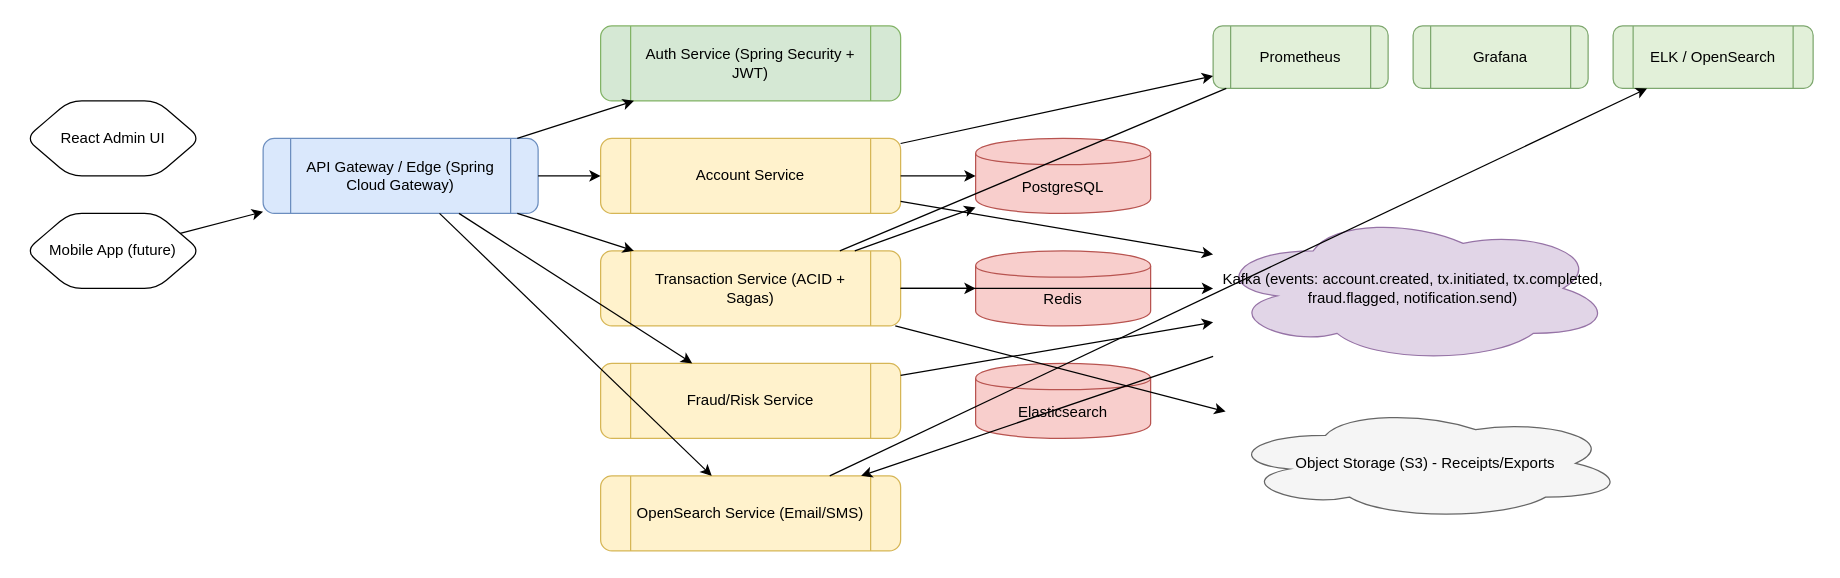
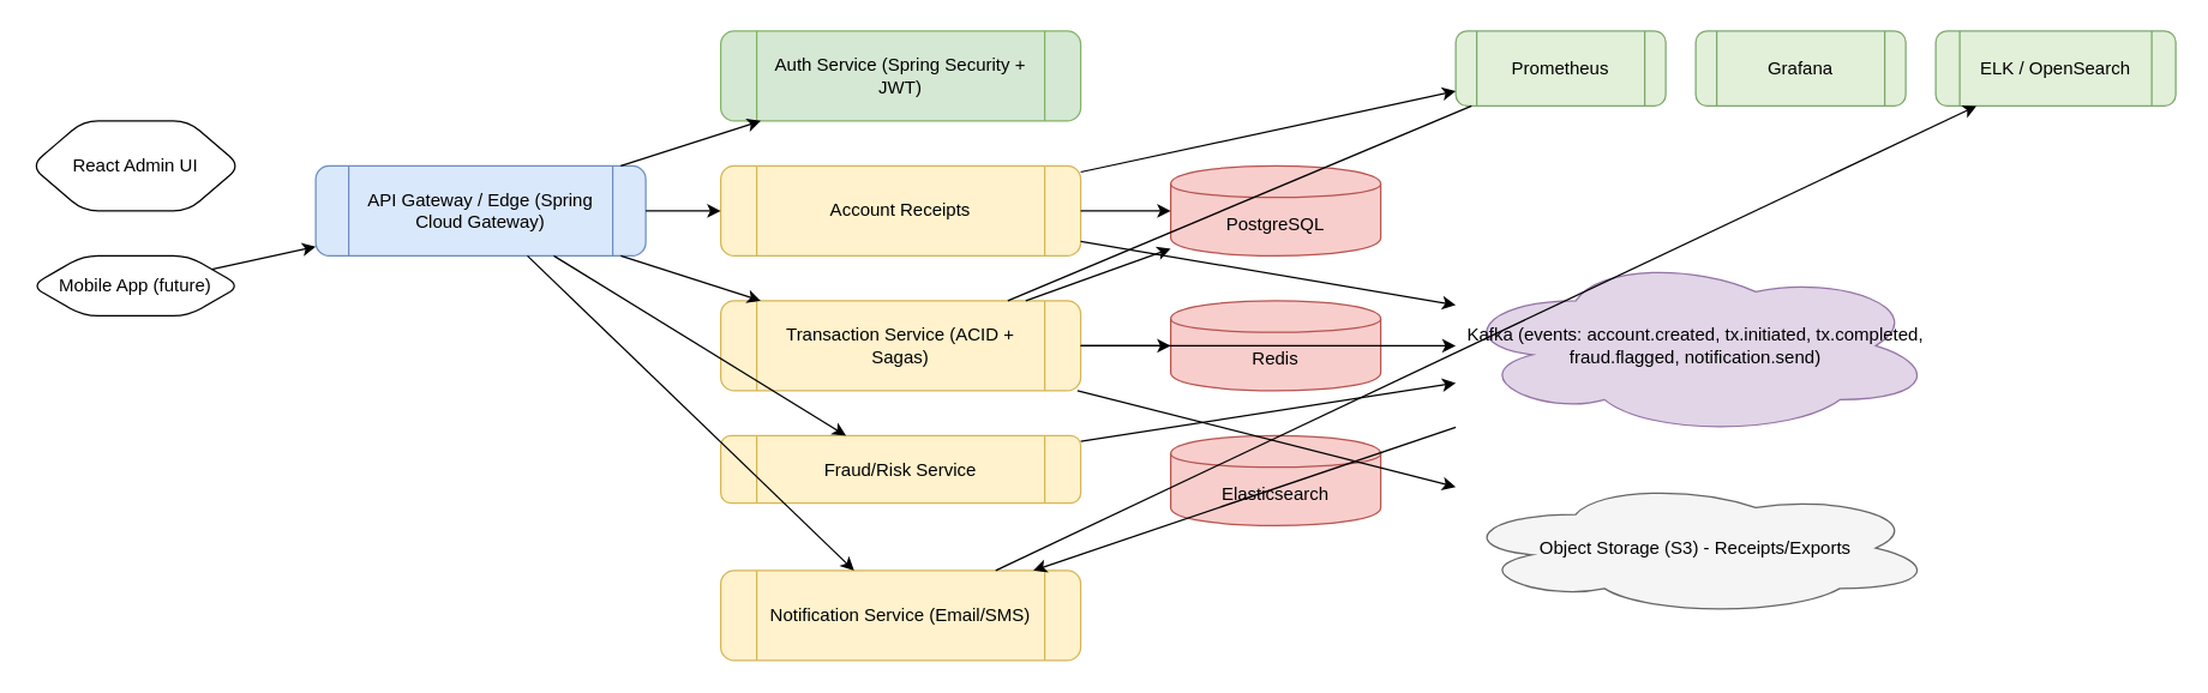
  <mxCell id="0" />
  <mxCell id="1" parent="0" />
  <mxCell id="2" value="React Admin UI" style="shape=hexagon;perimeter=hexagonPerimeter;whiteSpace=wrap;html=1;rounded=1;shadow=0;align=center;fontSize=12;" vertex="1" parent="1"><mxGeometry x="20" y="80" width="140" height="60" as="geometry" /></mxCell>
- <mxCell id="3" value="Mobile App (future)" style="shape=hexagon;perimeter=hexagonPerimeter;whiteSpace=wrap;html=1;rounded=1;shadow=0;align=center;fontSize=12;" vertex="1" parent="1"><mxGeometry x="20" y="170" width="140" height="60" as="geometry" /></mxCell>
+ <mxCell id="3" value="Mobile App (future)" style="shape=hexagon;perimeter=hexagonPerimeter;whiteSpace=wrap;html=1;rounded=1;shadow=0;align=center;fontSize=12;" vertex="1" parent="1"><mxGeometry x="20" y="170" width="140" height="40" as="geometry" /></mxCell>
  <mxCell id="4" value="API Gateway / Edge (Spring Cloud Gateway)" style="shape=process;whiteSpace=wrap;html=1;rounded=1;align=center;fontSize=12;fillColor=#dae8fc;strokeColor=#6c8ebf;" vertex="1" parent="1"><mxGeometry x="210" y="110" width="220" height="60" as="geometry" /></mxCell>
  <mxCell id="5" value="Auth Service (Spring Security + JWT)" style="shape=process;whiteSpace=wrap;html=1;rounded=1;align=center;fontSize=12;fillColor=#d5e8d4;strokeColor=#82b366;" vertex="1" parent="1"><mxGeometry x="480" y="20" width="240" height="60" as="geometry" /></mxCell>
- <mxCell id="6" value="Account Service" style="shape=process;whiteSpace=wrap;html=1;rounded=1;align=center;fontSize=12;fillColor=#fff2cc;strokeColor=#d6b656;" vertex="1" parent="1"><mxGeometry x="480" y="110" width="240" height="60" as="geometry" /></mxCell>
+ <mxCell id="6" value="Account Receipts" style="shape=process;whiteSpace=wrap;html=1;rounded=1;align=center;fontSize=12;fillColor=#fff2cc;strokeColor=#d6b656;" vertex="1" parent="1"><mxGeometry x="480" y="110" width="240" height="60" as="geometry" /></mxCell>
  <mxCell id="7" value="Transaction Service (ACID + Sagas)" style="shape=process;whiteSpace=wrap;html=1;rounded=1;align=center;fontSize=12;fillColor=#fff2cc;strokeColor=#d6b656;" vertex="1" parent="1"><mxGeometry x="480" y="200" width="240" height="60" as="geometry" /></mxCell>
- <mxCell id="8" value="Fraud/Risk Service" style="shape=process;whiteSpace=wrap;html=1;rounded=1;align=center;fontSize=12;fillColor=#fff2cc;strokeColor=#d6b656;" vertex="1" parent="1"><mxGeometry x="480" y="290" width="240" height="60" as="geometry" /></mxCell>
- <mxCell id="9" value="OpenSearch Service (Email/SMS)" style="shape=process;whiteSpace=wrap;html=1;rounded=1;align=center;fontSize=12;fillColor=#fff2cc;strokeColor=#d6b656;" vertex="1" parent="1"><mxGeometry x="480" y="380" width="240" height="60" as="geometry" /></mxCell>
+ <mxCell id="8" value="Fraud/Risk Service" style="shape=process;whiteSpace=wrap;html=1;rounded=1;align=center;fontSize=12;fillColor=#fff2cc;strokeColor=#d6b656;" vertex="1" parent="1"><mxGeometry x="480" y="290" width="240" height="45" as="geometry" /></mxCell>
+ <mxCell id="9" value="Notification Service (Email/SMS)" style="shape=process;whiteSpace=wrap;html=1;rounded=1;align=center;fontSize=12;fillColor=#fff2cc;strokeColor=#d6b656;" vertex="1" parent="1"><mxGeometry x="480" y="380" width="240" height="60" as="geometry" /></mxCell>
  <mxCell id="10" value="PostgreSQL" style="shape=cylinder;whiteSpace=wrap;html=1;boundedLbl=1;align=center;fontSize=12;fillColor=#f8cecc;strokeColor=#b85450;" vertex="1" parent="1"><mxGeometry x="780" y="110" width="140" height="60" as="geometry" /></mxCell>
  <mxCell id="11" value="Redis" style="shape=cylinder;whiteSpace=wrap;html=1;boundedLbl=1;align=center;fontSize=12;fillColor=#f8cecc;strokeColor=#b85450;" vertex="1" parent="1"><mxGeometry x="780" y="200" width="140" height="60" as="geometry" /></mxCell>
  <mxCell id="12" value="Elasticsearch" style="shape=cylinder;whiteSpace=wrap;html=1;boundedLbl=1;align=center;fontSize=12;fillColor=#f8cecc;strokeColor=#b85450;" vertex="1" parent="1"><mxGeometry x="780" y="290" width="140" height="60" as="geometry" /></mxCell>
  <mxCell id="13" value="Kafka (events: account.created, tx.initiated, tx.completed, fraud.flagged, notification.send)" style="shape=cloud;whiteSpace=wrap;html=1;align=center;fontSize=12;fillColor=#e1d5e7;strokeColor=#9673a6;" vertex="1" parent="1"><mxGeometry x="970" y="170" width="320" height="120" as="geometry" /></mxCell>
  <mxCell id="14" value="Prometheus" style="shape=process;whiteSpace=wrap;html=1;rounded=1;align=center;fontSize=12;fillColor=#e2f0d9;strokeColor=#7ea86f;" vertex="1" parent="1"><mxGeometry x="970" y="20" width="140" height="50" as="geometry" /></mxCell>
  <mxCell id="15" value="Grafana" style="shape=process;whiteSpace=wrap;html=1;rounded=1;align=center;fontSize=12;fillColor=#e2f0d9;strokeColor=#7ea86f;" vertex="1" parent="1"><mxGeometry x="1130" y="20" width="140" height="50" as="geometry" /></mxCell>
  <mxCell id="16" value="ELK / OpenSearch" style="shape=process;whiteSpace=wrap;html=1;rounded=1;align=center;fontSize=12;fillColor=#e2f0d9;strokeColor=#7ea86f;" vertex="1" parent="1"><mxGeometry x="1290" y="20" width="160" height="50" as="geometry" /></mxCell>
- <mxCell id="17" value="Object Storage (S3) - Receipts/Exports" style="shape=cloud;whiteSpace=wrap;html=1;align=center;fontSize=12;fillColor=#f5f5f5;strokeColor=#666666;" vertex="1" parent="1"><mxGeometry x="980" y="325" width="320" height="90" as="geometry" /></mxCell>
+ <mxCell id="17" value="Object Storage (S3) - Receipts/Exports" style="shape=cloud;whiteSpace=wrap;html=1;align=center;fontSize=12;fillColor=#f5f5f5;strokeColor=#666666;" vertex="1" parent="1"><mxGeometry x="970" y="320" width="320" height="90" as="geometry" /></mxCell>
  <mxCell id="18" edge="1" parent="1" source="2" target="3" style=";"><mxGeometry relative="1" as="geometry" /></mxCell>
  <mxCell id="19" edge="1" parent="1" source="3" target="4"><mxGeometry relative="1" as="geometry" /></mxCell>
  <mxCell id="20" edge="1" parent="1" source="4" target="5"><mxGeometry relative="1" as="geometry" /></mxCell>
  <mxCell id="21" edge="1" parent="1" source="4" target="6"><mxGeometry relative="1" as="geometry" /></mxCell>
  <mxCell id="22" edge="1" parent="1" source="4" target="7"><mxGeometry relative="1" as="geometry" /></mxCell>
  <mxCell id="23" edge="1" parent="1" source="4" target="8"><mxGeometry relative="1" as="geometry" /></mxCell>
  <mxCell id="24" edge="1" parent="1" source="4" target="9"><mxGeometry relative="1" as="geometry" /></mxCell>
  <mxCell id="25" edge="1" parent="1" source="6" target="10"><mxGeometry relative="1" as="geometry" /></mxCell>
  <mxCell id="26" edge="1" parent="1" source="7" target="10"><mxGeometry relative="1" as="geometry" /></mxCell>
  <mxCell id="27" edge="1" parent="1" source="7" target="11"><mxGeometry relative="1" as="geometry" /></mxCell>
  <mxCell id="28" edge="1" parent="1" source="8" target="3" style=";"><mxGeometry relative="1" as="geometry" /></mxCell>
  <mxCell id="29" edge="1" parent="1" source="6" target="13"><mxGeometry relative="1" as="geometry" /></mxCell>
  <mxCell id="30" edge="1" parent="1" source="7" target="13"><mxGeometry relative="1" as="geometry" /></mxCell>
  <mxCell id="31" edge="1" parent="1" source="8" target="13"><mxGeometry relative="1" as="geometry" /></mxCell>
  <mxCell id="32" edge="1" parent="1" source="13" target="9"><mxGeometry relative="1" as="geometry" /></mxCell>
  <mxCell id="33" edge="1" parent="1" source="7" target="17"><mxGeometry relative="1" as="geometry" /></mxCell>
  <mxCell id="34" edge="1" parent="1" source="6" target="14"><mxGeometry relative="1" as="geometry" /></mxCell>
  <mxCell id="35" edge="1" parent="1" source="7" target="14" style="endArrow=none;"><mxGeometry relative="1" as="geometry" /></mxCell>
  <mxCell id="36" edge="1" parent="1" source="9" target="16"><mxGeometry relative="1" as="geometry" /></mxCell>
